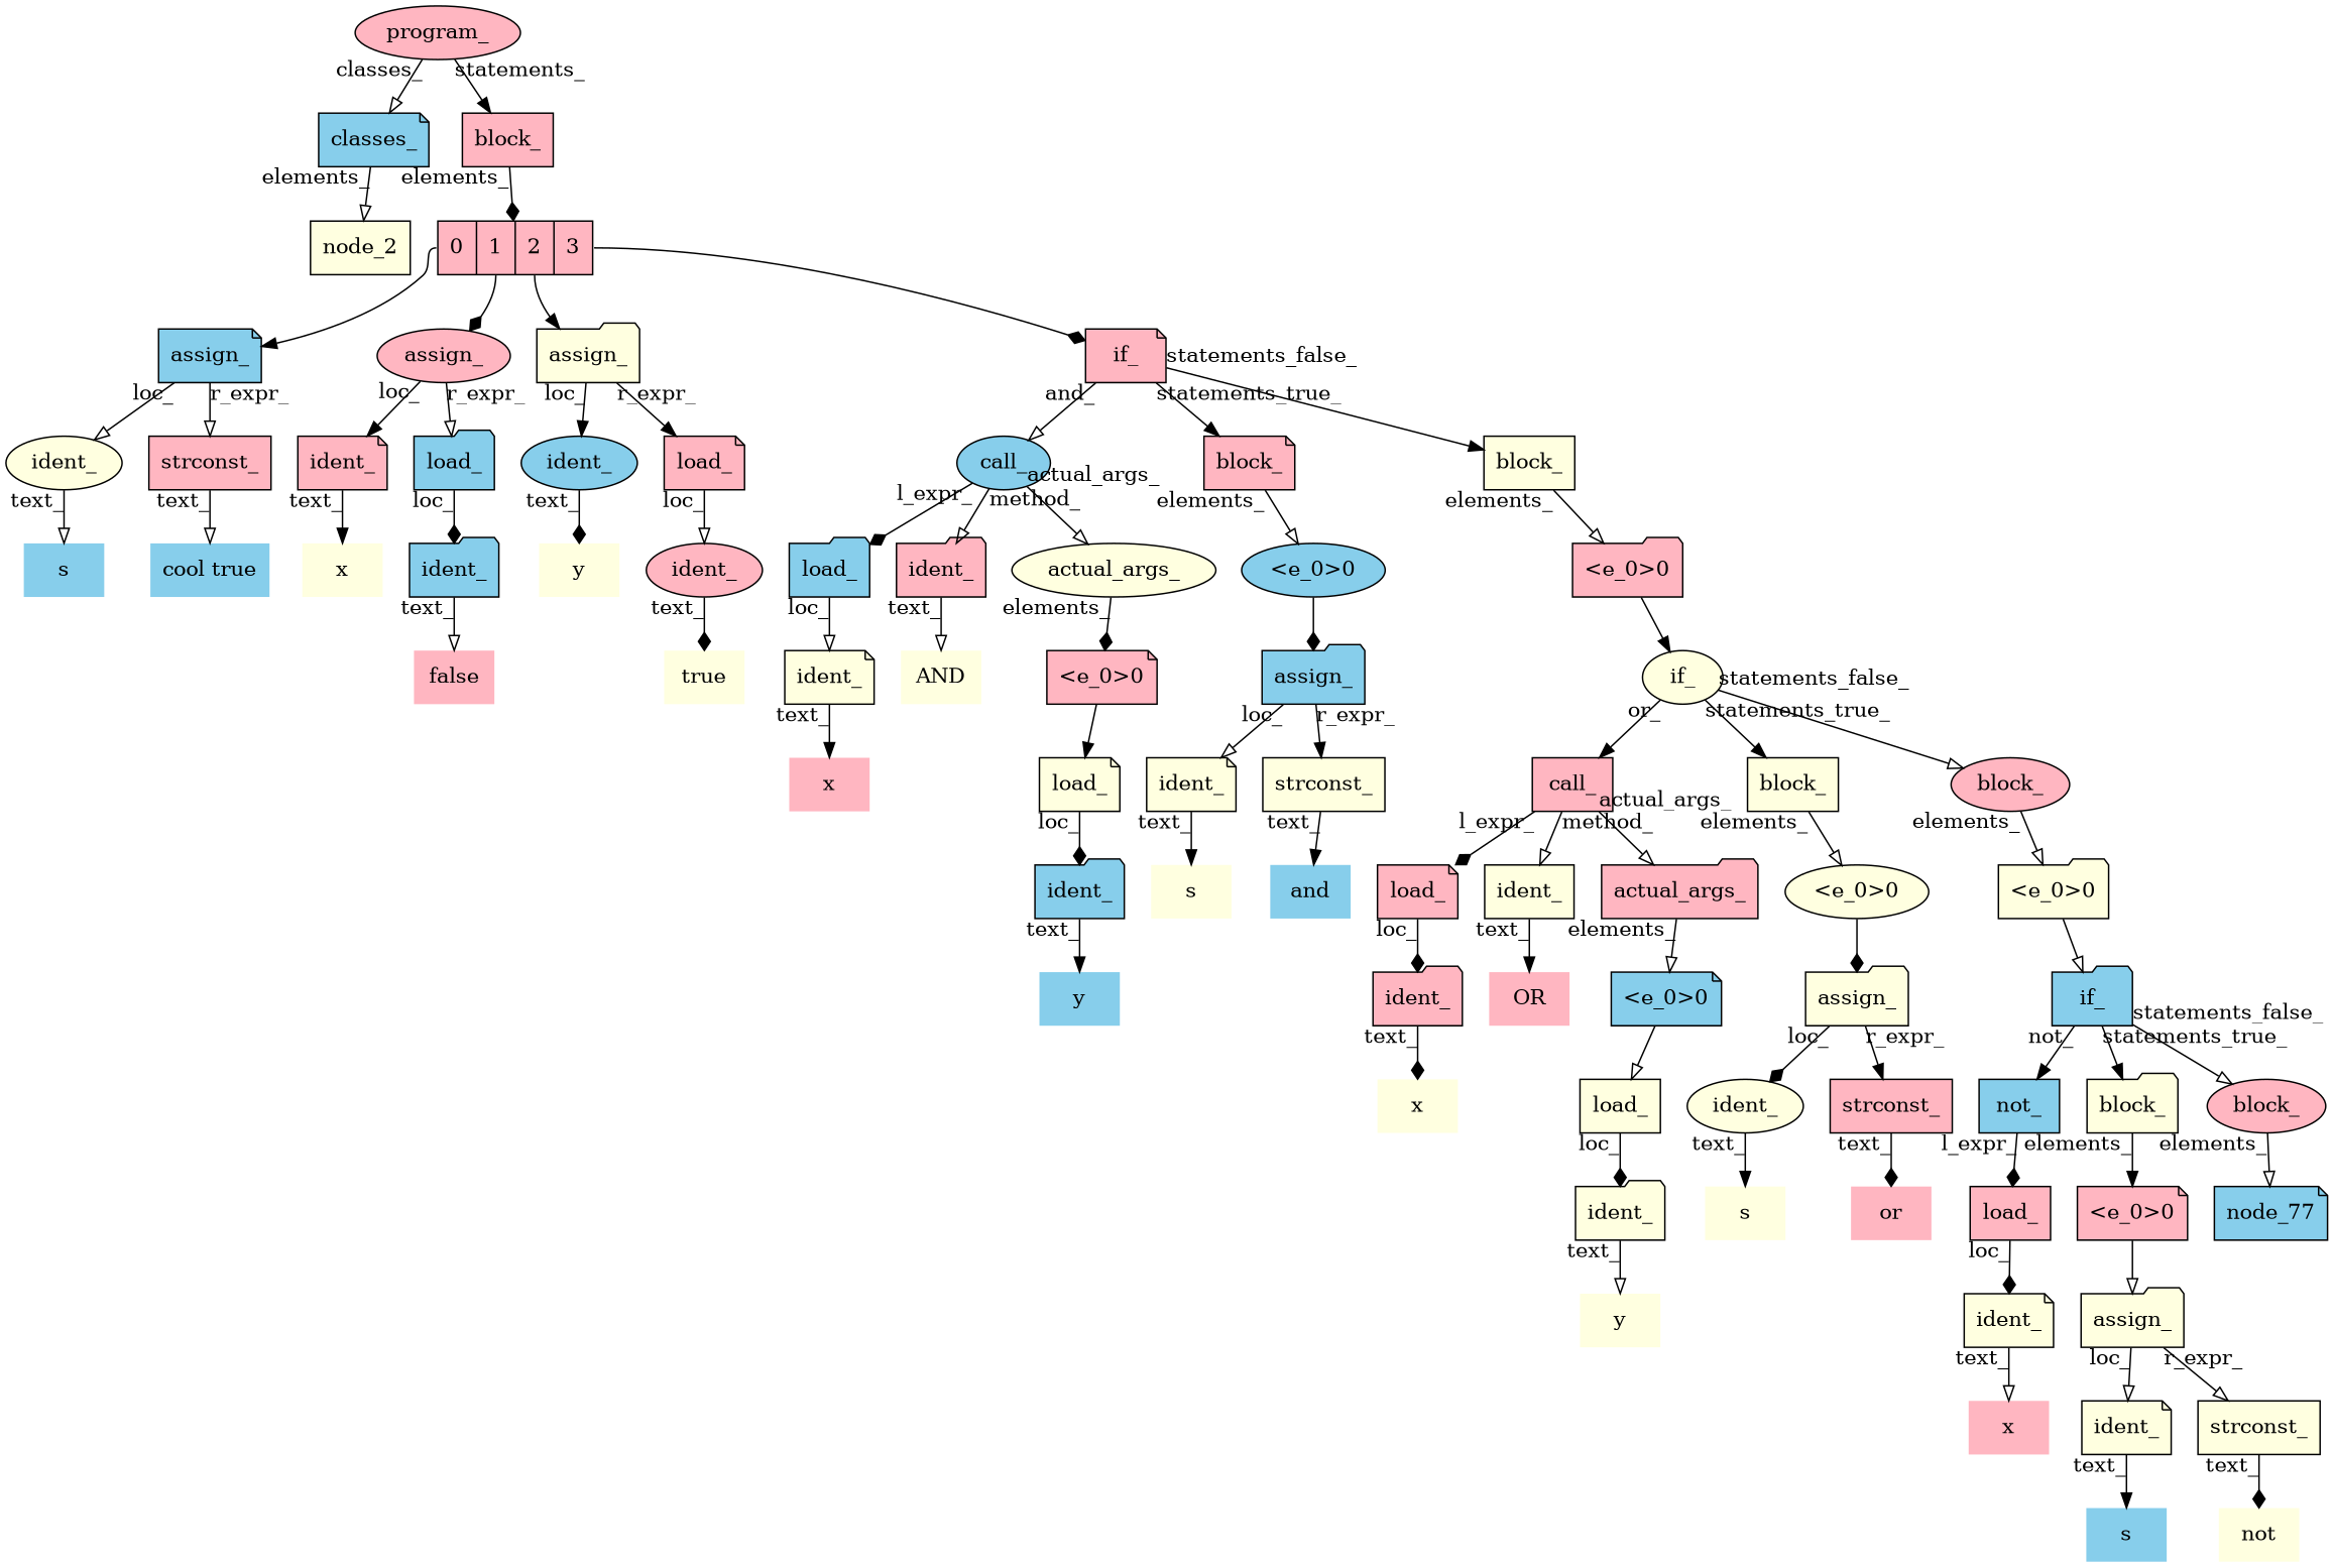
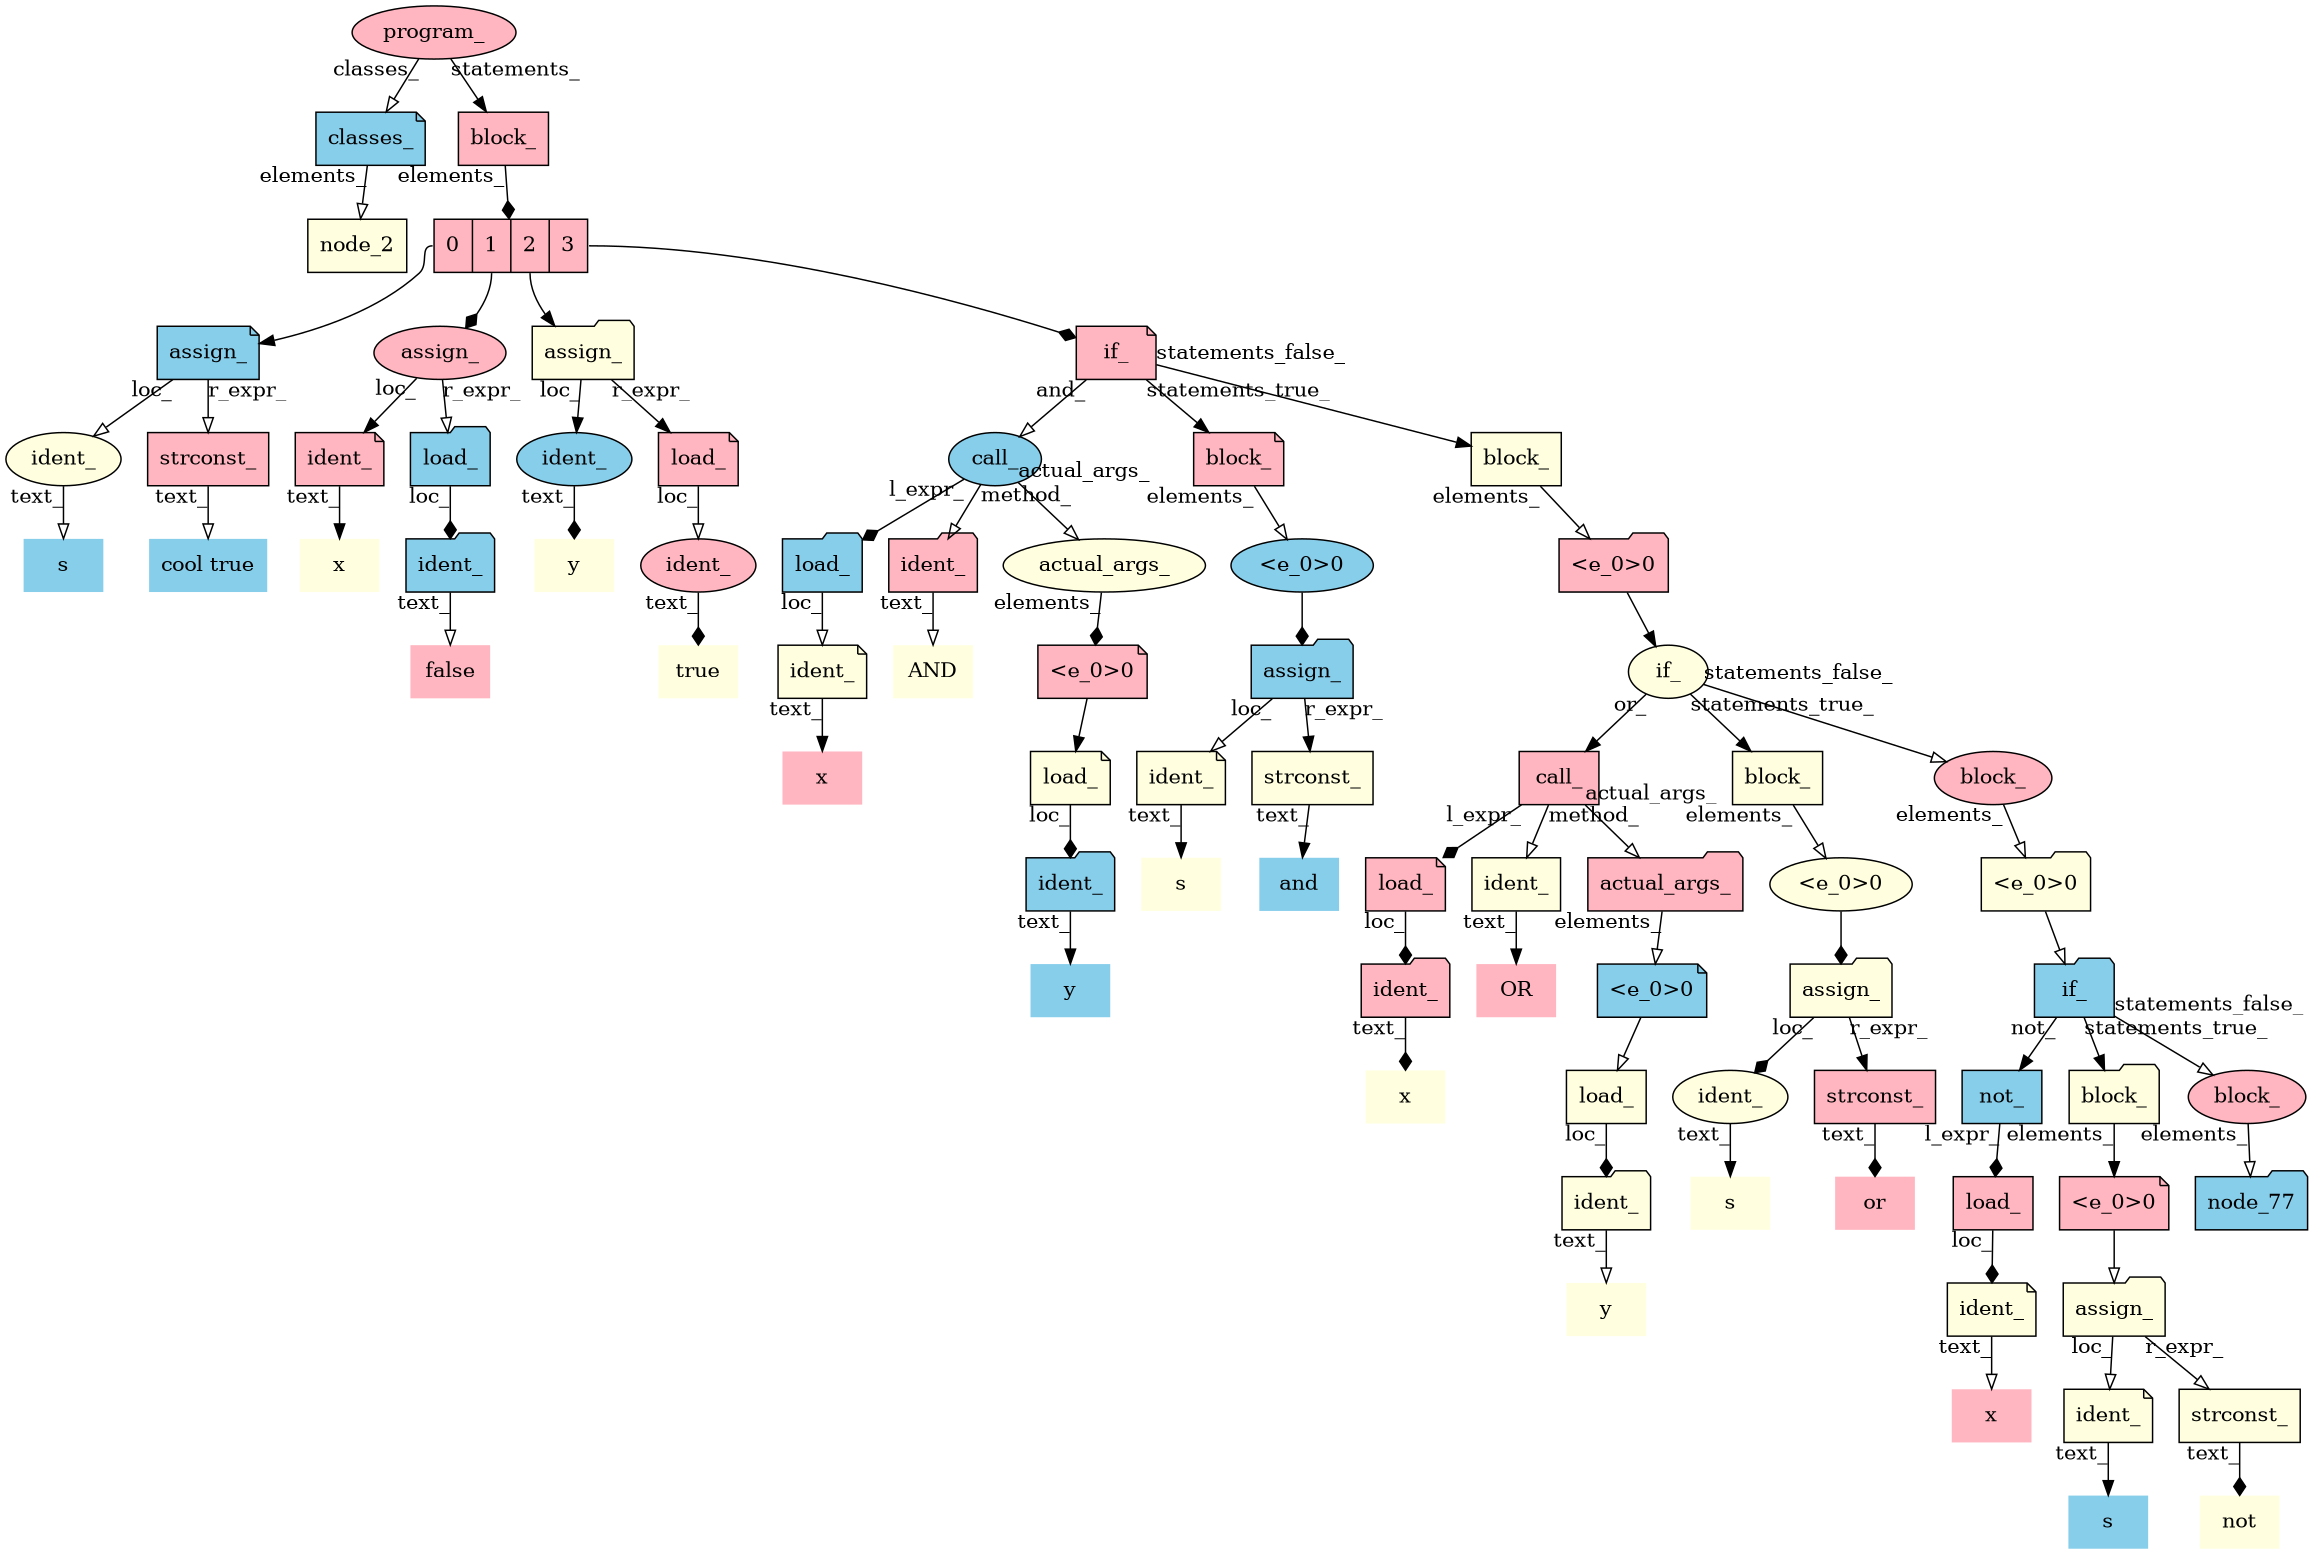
  digraph {
    node [fillcolor=lightyellow shape=plaintext style=filled]
    edge [arrowhead=onormal taillabel=text_]
    n1 [fillcolor=lightpink label=program_ shape=ellipse]
    n2 [fillcolor=skyblue label=classes_ shape=note]
    n3 [fillcolor=lightpink label=block_ shape=box]
    node_2 [shape=box]
    n5 [fillcolor=lightpink label="<e_0>0|<e_1>1|<e_2>2|<e_3>3" shape=record]
    n6 [fillcolor=skyblue label=assign_ shape=note]
    n7 [fillcolor=lightpink label=assign_ shape=ellipse]
    n8 [label=assign_ shape=folder]
    n9 [fillcolor=lightpink label=if_ shape=note]
    n10 [label=ident_ shape=ellipse]
    n11 [fillcolor=lightpink label=strconst_ shape=box]
    n12 [fillcolor=lightpink label=ident_ shape=note]
    n13 [fillcolor=skyblue label=load_ shape=folder]
    n14 [fillcolor=skyblue label=ident_ shape=ellipse]
    n15 [fillcolor=lightpink label=load_ shape=note]
    n16 [fillcolor=skyblue label=call_ shape=ellipse]
    n17 [fillcolor=lightpink label=block_ shape=note]
    n18 [label=block_ shape=box]
    n19 [fillcolor=skyblue label=s]
    n20 [fillcolor=skyblue label="cool true"]
    n21 [label=x]
    n22 [fillcolor=skyblue label=ident_ shape=folder]
    n23 [fillcolor=lightpink label=false]
    n24 [label=y]
    n25 [fillcolor=lightpink label=ident_ shape=ellipse]
    n26 [label=true]
    n27 [fillcolor=skyblue label=load_ shape=folder]
    n28 [fillcolor=lightpink label=ident_ shape=folder]
    n29 [label=actual_args_ shape=ellipse]
    n30 [fillcolor=skyblue label="<e_0>0" shape=ellipse]
    n31 [fillcolor=lightpink label="<e_0>0" shape=folder]
    n32 [label=ident_ shape=note]
    n33 [label=AND]
    n34 [fillcolor=lightpink label="<e_0>0" shape=note]
    n35 [fillcolor=lightpink label=x]
    n36 [label=load_ shape=note]
    n37 [fillcolor=skyblue label=ident_ shape=folder]
    n38 [fillcolor=skyblue label=y]
    n39 [fillcolor=skyblue label=assign_ shape=folder]
    n40 [label=ident_ shape=note]
    n41 [label=strconst_ shape=box]
    n42 [label=s]
    n43 [fillcolor=skyblue label=and]
    n44 [label=if_ shape=ellipse]
    n45 [fillcolor=lightpink label=call_ shape=box]
    n46 [label=block_ shape=box]
    n47 [fillcolor=lightpink label=block_ shape=ellipse]
    n48 [fillcolor=lightpink label=load_ shape=note]
    n49 [label=ident_ shape=box]
    n50 [fillcolor=lightpink label=actual_args_ shape=folder]
    n51 [label="<e_0>0" shape=ellipse]
    n52 [label="<e_0>0" shape=folder]
    n53 [fillcolor=lightpink label=ident_ shape=folder]
    n54 [fillcolor=lightpink label=OR]
    n55 [fillcolor=skyblue label="<e_0>0" shape=note]
    n56 [label=x]
    n57 [label=load_ shape=box]
    n58 [label=ident_ shape=folder]
    n59 [label=y]
    n60 [label=assign_ shape=folder]
    n61 [label=ident_ shape=ellipse]
    n62 [fillcolor=lightpink label=strconst_ shape=box]
    n63 [label=s]
    n64 [fillcolor=lightpink label=or]
    n65 [fillcolor=skyblue label=if_ shape=folder]
    n66 [fillcolor=skyblue label=not_ shape=box]
    n67 [label=block_ shape=folder]
    n68 [fillcolor=lightpink label=block_ shape=ellipse]
    n69 [fillcolor=lightpink label=load_ shape=box]
    n70 [fillcolor=lightpink label="<e_0>0" shape=note]
-   node_77 [fillcolor=skyblue shape=note]
+   node_77 [fillcolor=skyblue shape=folder]
    n72 [label=ident_ shape=note]
    n73 [fillcolor=lightpink label=x]
    n74 [label=assign_ shape=folder]
    n75 [label=ident_ shape=note]
    n76 [label=strconst_ shape=box]
    n77 [fillcolor=skyblue label=s]
    n78 [label=not]
    n1 -> n2 [taillabel=classes_]
    n1 -> n3 [arrowhead=normal taillabel=statements_]
    n2 -> node_2 [taillabel=elements_]
    n3 -> n5 [arrowhead=diamond taillabel=elements_]
    n5 -> n6 [arrowhead=normal tailport=e_0 taillabel=""]
    n5 -> n7 [arrowhead=diamond tailport=e_1 taillabel=""]
    n5 -> n8 [arrowhead=normal tailport=e_2 taillabel=""]
    n5 -> n9 [arrowhead=diamond tailport=e_3 taillabel=""]
    n6 -> n10 [taillabel=loc_]
    n6 -> n11 [taillabel=r_expr_]
    n7 -> n12 [arrowhead=normal taillabel=loc_]
    n7 -> n13 [taillabel=r_expr_]
    n8 -> n14 [arrowhead=normal taillabel=loc_]
    n8 -> n15 [arrowhead=normal taillabel=r_expr_]
    n9 -> n16 [taillabel=and_]
    n9 -> n17 [arrowhead=normal taillabel=statements_true_]
    n9 -> n18 [arrowhead=normal taillabel=statements_false_]
    n10 -> n19
    n11 -> n20
    n12 -> n21 [arrowhead=normal]
    n13 -> n22 [arrowhead=diamond taillabel=loc_]
    n14 -> n24 [arrowhead=diamond]
    n15 -> n25 [taillabel=loc_]
    n16 -> n27 [arrowhead=diamond taillabel=l_expr_]
    n16 -> n28 [taillabel=method_]
    n16 -> n29 [taillabel=actual_args_]
    n17 -> n30 [taillabel=elements_]
    n18 -> n31 [taillabel=elements_]
    n22 -> n23
    n25 -> n26 [arrowhead=diamond]
    n27 -> n32 [taillabel=loc_]
    n28 -> n33
    n29 -> n34 [arrowhead=diamond taillabel=elements_]
    n30 -> n39 [arrowhead=diamond tailport=e_0 taillabel=""]
    n31 -> n44 [arrowhead=normal tailport=e_0 taillabel=""]
    n32 -> n35 [arrowhead=normal]
    n34 -> n36 [arrowhead=normal tailport=e_0 taillabel=""]
    n36 -> n37 [arrowhead=diamond taillabel=loc_]
    n37 -> n38 [arrowhead=normal]
    n39 -> n40 [taillabel=loc_]
    n39 -> n41 [arrowhead=normal taillabel=r_expr_]
    n40 -> n42 [arrowhead=normal]
    n41 -> n43 [arrowhead=normal]
    n44 -> n45 [arrowhead=normal taillabel=or_]
    n44 -> n46 [arrowhead=normal taillabel=statements_true_]
    n44 -> n47 [taillabel=statements_false_]
    n45 -> n48 [arrowhead=diamond taillabel=l_expr_]
    n45 -> n49 [taillabel=method_]
    n45 -> n50 [taillabel=actual_args_]
    n46 -> n51 [taillabel=elements_]
    n47 -> n52 [taillabel=elements_]
    n48 -> n53 [arrowhead=diamond taillabel=loc_]
    n49 -> n54 [arrowhead=normal]
    n50 -> n55 [taillabel=elements_]
    n51 -> n60 [arrowhead=diamond tailport=e_0 taillabel=""]
    n52 -> n65 [tailport=e_0 taillabel=""]
    n53 -> n56 [arrowhead=diamond]
    n55 -> n57 [tailport=e_0 taillabel=""]
    n57 -> n58 [arrowhead=diamond taillabel=loc_]
    n58 -> n59
    n60 -> n61 [arrowhead=diamond taillabel=loc_]
    n60 -> n62 [arrowhead=normal taillabel=r_expr_]
    n61 -> n63 [arrowhead=normal]
    n62 -> n64 [arrowhead=diamond]
    n65 -> n66 [arrowhead=normal taillabel=not_]
    n65 -> n67 [arrowhead=normal taillabel=statements_true_]
    n65 -> n68 [taillabel=statements_false_]
    n66 -> n69 [arrowhead=diamond taillabel=l_expr_]
    n67 -> n70 [arrowhead=normal taillabel=elements_]
    n68 -> node_77 [taillabel=elements_]
    n69 -> n72 [arrowhead=diamond taillabel=loc_]
    n70 -> n74 [tailport=e_0 taillabel=""]
    n72 -> n73
    n74 -> n75 [taillabel=loc_]
    n74 -> n76 [taillabel=r_expr_]
    n75 -> n77 [arrowhead=normal]
    n76 -> n78 [arrowhead=diamond]
  }
